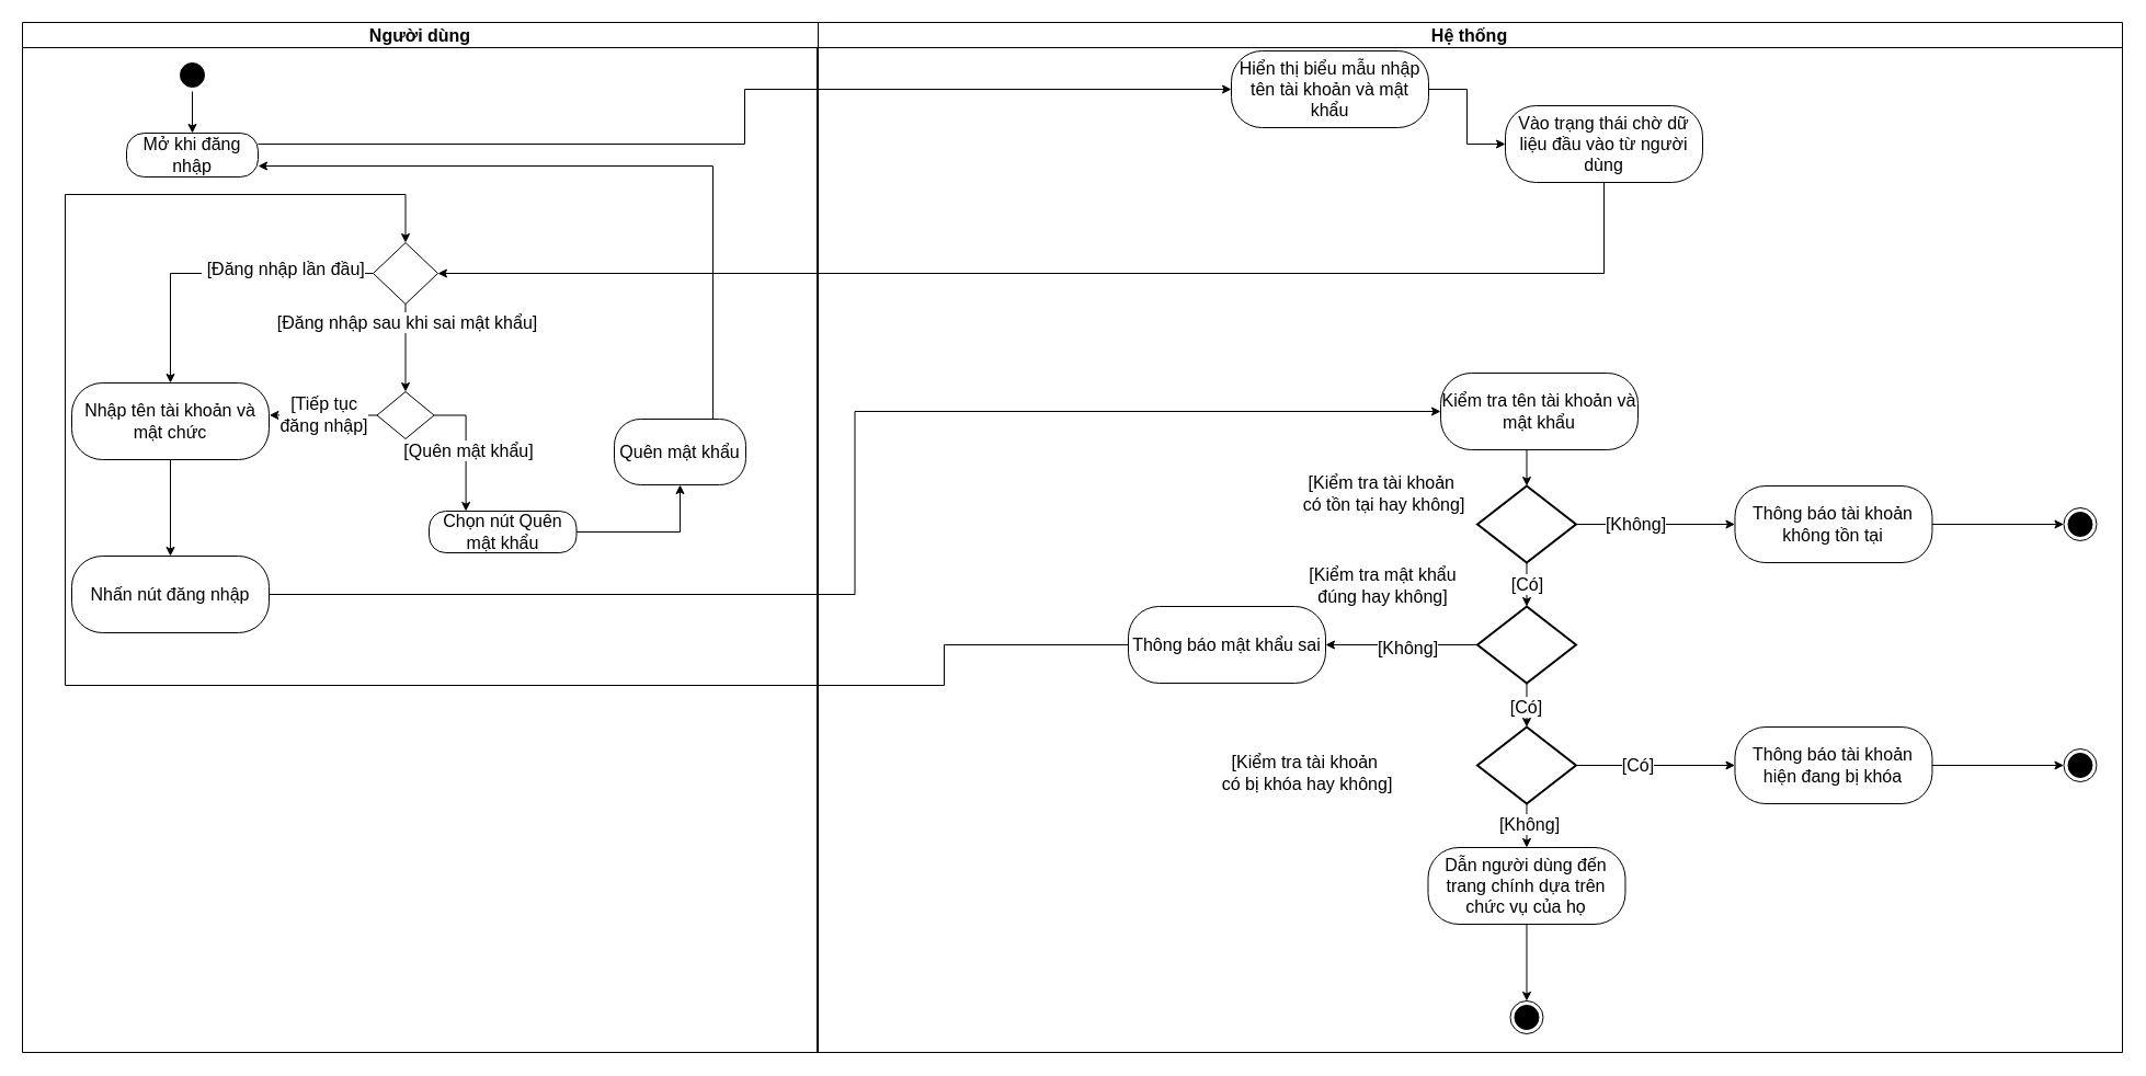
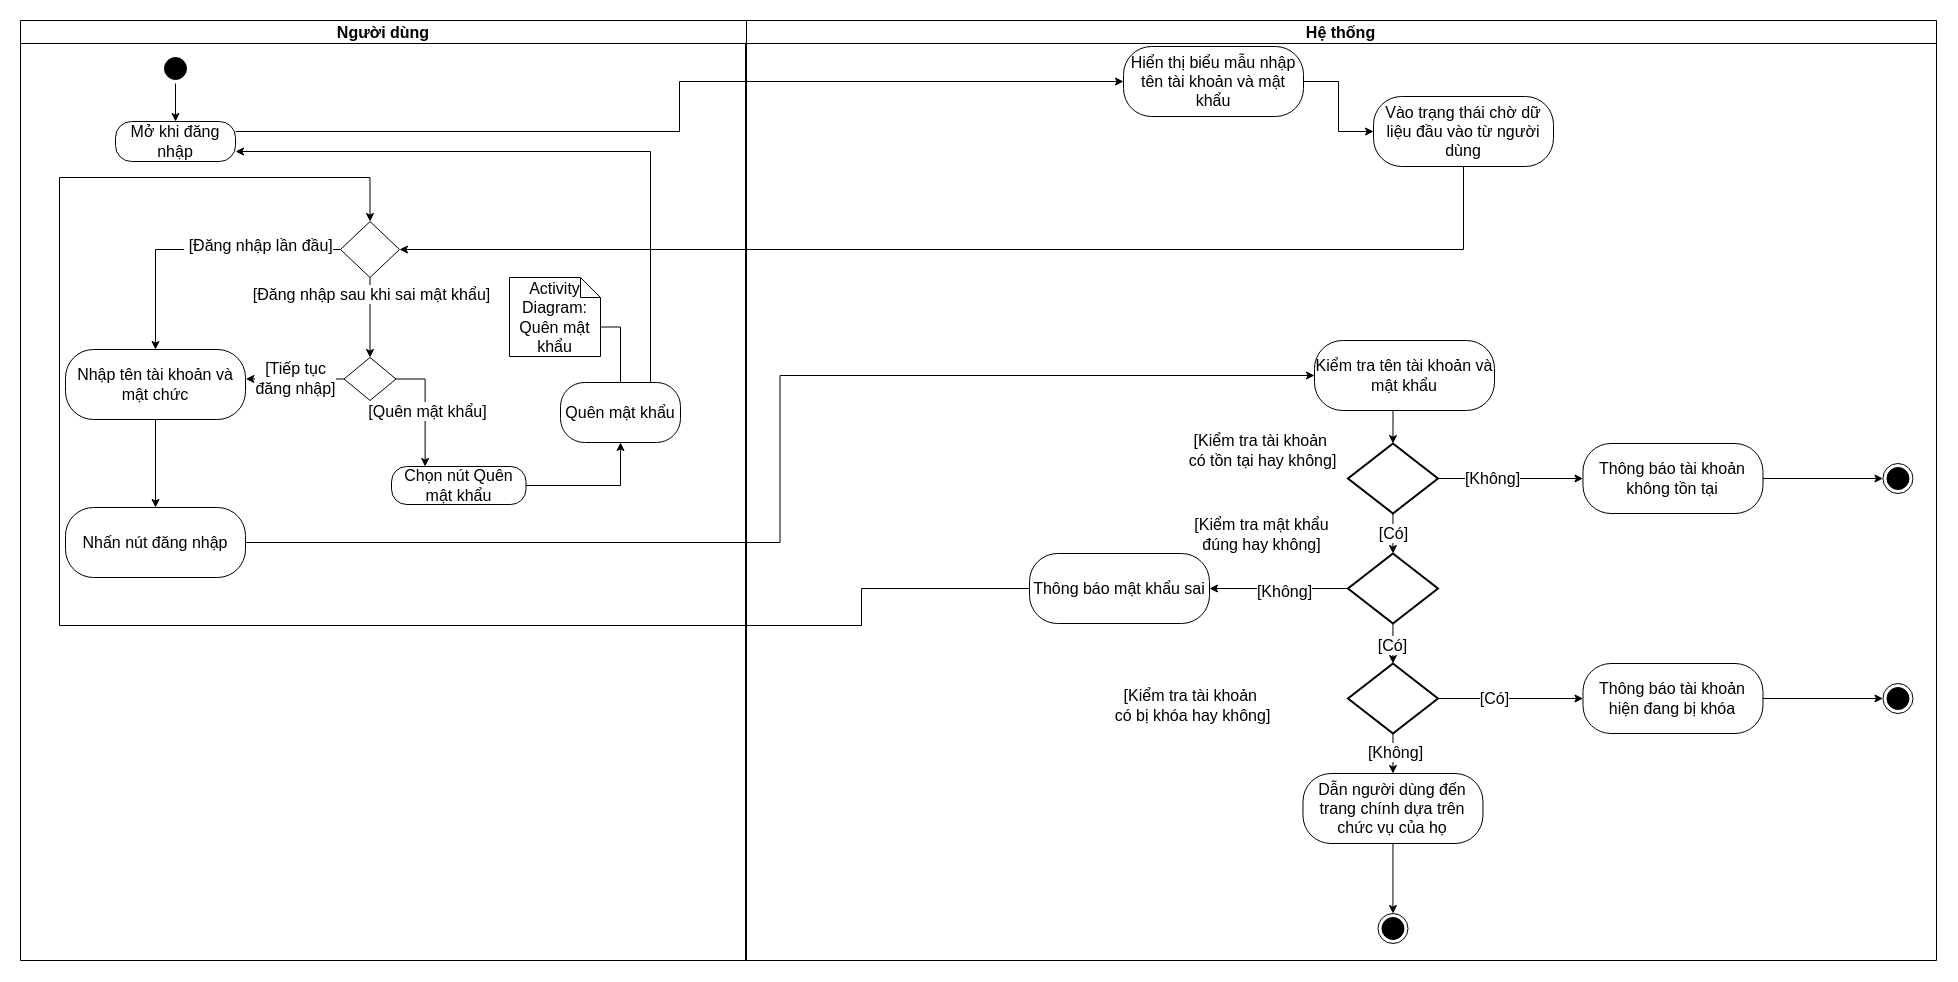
  <mxCell id="0" />
  <mxCell id="1" parent="0" />
  <mxCell id="2" value="Hệ thống" style="swimlane;whiteSpace=wrap;html=1;startSize=23;fontSize=16;" parent="1" vertex="1"><mxGeometry x="745" y="20" width="1191" height="940" as="geometry" /></mxCell>
  <mxCell id="3" value="" style="edgeStyle=orthogonalEdgeStyle;rounded=0;orthogonalLoop=1;jettySize=auto;html=1;fontSize=16;" parent="2" source="4" target="28" edge="1"><mxGeometry relative="1" as="geometry" /></mxCell>
  <mxCell id="4" value="Hiển thị biểu mẫu nhập tên tài khoản và mật khẩu" style="rounded=1;whiteSpace=wrap;html=1;arcSize=40;fontColor=#000000;fillColor=default;strokeColor=light-dark(#000000, #ff9090);align=center;verticalAlign=middle;fontFamily=Helvetica;fontSize=16;fillStyle=solid;gradientColor=none;" parent="2" vertex="1"><mxGeometry x="378" y="26" width="180" height="70" as="geometry" /></mxCell>
  <mxCell id="5" style="edgeStyle=orthogonalEdgeStyle;rounded=0;orthogonalLoop=1;jettySize=auto;html=1;exitX=0.5;exitY=1;exitDx=0;exitDy=0;entryX=0.5;entryY=0;entryDx=0;entryDy=0;entryPerimeter=0;fontSize=16;" parent="2" source="6" target="29" edge="1"><mxGeometry relative="1" as="geometry"><mxPoint x="390" y="420" as="targetPoint" /><Array as="points" /></mxGeometry></mxCell>
  <mxCell id="6" value="Kiểm tra tên tài khoản và mật khẩu" style="rounded=1;whiteSpace=wrap;html=1;arcSize=40;fontColor=#000000;fillColor=default;strokeColor=light-dark(#000000, #ff9090);align=center;verticalAlign=middle;fontFamily=Helvetica;fontSize=16;fillStyle=solid;gradientColor=none;" parent="2" vertex="1"><mxGeometry x="569" y="320" width="180" height="70" as="geometry" /></mxCell>
  <mxCell id="7" style="edgeStyle=orthogonalEdgeStyle;rounded=0;orthogonalLoop=1;jettySize=auto;html=1;exitX=0.5;exitY=1;exitDx=0;exitDy=0;entryX=0.5;entryY=0;entryDx=0;entryDy=0;exitPerimeter=0;entryPerimeter=0;fontSize=16;" parent="2" source="29" target="30" edge="1"><mxGeometry relative="1" as="geometry"><mxPoint x="390" y="490" as="sourcePoint" /><mxPoint x="390" y="530" as="targetPoint" /></mxGeometry></mxCell>
  <mxCell id="8" value="[Có]" style="edgeLabel;html=1;align=center;verticalAlign=middle;resizable=0;points=[];fontSize=16;" parent="7" vertex="1" connectable="0"><mxGeometry x="-0.042" y="-3" relative="1" as="geometry"><mxPoint x="3" as="offset" /></mxGeometry></mxCell>
  <mxCell id="9" value="[Không]" style="edgeStyle=orthogonalEdgeStyle;rounded=0;orthogonalLoop=1;jettySize=auto;html=1;exitX=1;exitY=0.5;exitDx=0;exitDy=0;entryX=0;entryY=0.5;entryDx=0;entryDy=0;exitPerimeter=0;fontSize=16;" parent="2" source="29" target="19" edge="1"><mxGeometry x="-0.238" relative="1" as="geometry"><mxPoint x="150" y="455" as="targetPoint" /><mxPoint as="offset" /><mxPoint x="475" y="455" as="sourcePoint" /></mxGeometry></mxCell>
  <mxCell id="10" style="edgeStyle=orthogonalEdgeStyle;rounded=0;orthogonalLoop=1;jettySize=auto;html=1;exitX=0.5;exitY=1;exitDx=0;exitDy=0;entryX=0.5;entryY=0;entryDx=0;entryDy=0;exitPerimeter=0;fontSize=16;" parent="2" source="31" target="23" edge="1"><mxGeometry relative="1" as="geometry"><mxPoint x="510" y="800" as="targetPoint" /><mxPoint x="390" y="710" as="sourcePoint" /></mxGeometry></mxCell>
  <mxCell id="11" value="[Không]" style="edgeLabel;html=1;align=center;verticalAlign=middle;resizable=0;points=[];fontSize=16;" parent="10" vertex="1" connectable="0"><mxGeometry x="-0.082" y="2" relative="1" as="geometry"><mxPoint as="offset" /></mxGeometry></mxCell>
  <mxCell id="12" style="edgeStyle=orthogonalEdgeStyle;rounded=0;orthogonalLoop=1;jettySize=auto;html=1;exitX=1;exitY=0.5;exitDx=0;exitDy=0;entryX=0;entryY=0.5;entryDx=0;entryDy=0;exitPerimeter=0;fontSize=16;" parent="2" source="31" target="21" edge="1"><mxGeometry relative="1" as="geometry"><mxPoint x="475" y="675" as="sourcePoint" /></mxGeometry></mxCell>
  <mxCell id="13" value="[Có]" style="edgeLabel;html=1;align=center;verticalAlign=middle;resizable=0;points=[];fontSize=16;" parent="12" vertex="1" connectable="0"><mxGeometry x="-0.227" y="1" relative="1" as="geometry"><mxPoint as="offset" /></mxGeometry></mxCell>
  <mxCell id="14" style="edgeStyle=orthogonalEdgeStyle;rounded=0;orthogonalLoop=1;jettySize=auto;html=1;exitX=0.5;exitY=1;exitDx=0;exitDy=0;entryX=0.5;entryY=0;entryDx=0;entryDy=0;exitPerimeter=0;entryPerimeter=0;fontSize=16;" parent="2" source="30" target="31" edge="1"><mxGeometry relative="1" as="geometry"><mxPoint x="390" y="600" as="sourcePoint" /><mxPoint x="390" y="640" as="targetPoint" /></mxGeometry></mxCell>
  <mxCell id="15" value="[Có]" style="edgeLabel;html=1;align=center;verticalAlign=middle;resizable=0;points=[];fontSize=16;" parent="14" vertex="1" connectable="0"><mxGeometry x="0.044" y="-1" relative="1" as="geometry"><mxPoint as="offset" /></mxGeometry></mxCell>
  <mxCell id="16" style="edgeStyle=orthogonalEdgeStyle;rounded=0;orthogonalLoop=1;jettySize=auto;html=1;exitX=0;exitY=0.5;exitDx=0;exitDy=0;entryX=1;entryY=0.5;entryDx=0;entryDy=0;exitPerimeter=0;fontSize=16;" parent="2" source="30" target="26" edge="1"><mxGeometry relative="1" as="geometry"><mxPoint x="305" y="565" as="sourcePoint" /></mxGeometry></mxCell>
  <mxCell id="17" value="[Không]" style="edgeLabel;html=1;align=center;verticalAlign=middle;resizable=0;points=[];fontSize=16;" parent="16" vertex="1" connectable="0"><mxGeometry x="-0.081" y="2" relative="1" as="geometry"><mxPoint as="offset" /></mxGeometry></mxCell>
  <mxCell id="18" style="edgeStyle=orthogonalEdgeStyle;rounded=0;orthogonalLoop=1;jettySize=auto;html=1;fontSize=16;" parent="2" source="19" target="24" edge="1"><mxGeometry relative="1" as="geometry" /></mxCell>
  <mxCell id="19" value="Thông báo tài khoản không tồn tại" style="rounded=1;whiteSpace=wrap;html=1;arcSize=40;fontColor=#000000;fillColor=default;strokeColor=light-dark(#000000, #ff9090);align=center;verticalAlign=middle;fontFamily=Helvetica;fontSize=16;fillStyle=solid;gradientColor=none;" parent="2" vertex="1"><mxGeometry x="837.47" y="423" width="180" height="70" as="geometry" /></mxCell>
  <mxCell id="20" style="edgeStyle=orthogonalEdgeStyle;rounded=0;orthogonalLoop=1;jettySize=auto;html=1;exitX=1;exitY=0.5;exitDx=0;exitDy=0;entryX=0;entryY=0.5;entryDx=0;entryDy=0;fontSize=16;" parent="2" source="21" target="25" edge="1"><mxGeometry relative="1" as="geometry" /></mxCell>
  <mxCell id="21" value="Thông báo tài khoản hiện đang bị khóa" style="rounded=1;whiteSpace=wrap;html=1;arcSize=40;fontColor=#000000;fillColor=default;strokeColor=light-dark(#000000, #ff9090);align=center;verticalAlign=middle;fontFamily=Helvetica;fontSize=16;fillStyle=solid;gradientColor=none;" parent="2" vertex="1"><mxGeometry x="837.47" y="643" width="180" height="70" as="geometry" /></mxCell>
  <mxCell id="22" style="edgeStyle=orthogonalEdgeStyle;rounded=0;orthogonalLoop=1;jettySize=auto;html=1;exitX=0.5;exitY=1;exitDx=0;exitDy=0;entryX=0.5;entryY=0;entryDx=0;entryDy=0;fontSize=16;" parent="2" source="23" target="27" edge="1"><mxGeometry relative="1" as="geometry" /></mxCell>
  <mxCell id="23" value="Dẫn người dùng đến trang chính dựa trên chức vụ của họ" style="rounded=1;whiteSpace=wrap;html=1;arcSize=40;fontColor=#000000;fillColor=default;strokeColor=light-dark(#000000, #ff9090);align=center;verticalAlign=middle;fontFamily=Helvetica;fontSize=16;fillStyle=solid;gradientColor=none;" parent="2" vertex="1"><mxGeometry x="557.47" y="753" width="180" height="70" as="geometry" /></mxCell>
  <mxCell id="24" value="" style="ellipse;html=1;shape=endState;fillColor=#000000;strokeColor=#000000;fontSize=16;" parent="2" vertex="1"><mxGeometry x="1137.47" y="443" width="30" height="30" as="geometry" /></mxCell>
  <mxCell id="25" value="" style="ellipse;html=1;shape=endState;fillColor=#000000;strokeColor=#000000;fontSize=16;" parent="2" vertex="1"><mxGeometry x="1137.47" y="663" width="30" height="30" as="geometry" /></mxCell>
  <mxCell id="26" value="Thông báo mật khẩu sai" style="rounded=1;whiteSpace=wrap;html=1;arcSize=40;fontColor=#000000;fillColor=default;strokeColor=light-dark(#000000, #ff9090);align=center;verticalAlign=middle;fontFamily=Helvetica;fontSize=16;fillStyle=solid;gradientColor=none;" parent="2" vertex="1"><mxGeometry x="284" y="533" width="180" height="70" as="geometry" /></mxCell>
  <mxCell id="27" value="" style="ellipse;html=1;shape=endState;fillColor=#000000;strokeColor=#000000;fontSize=16;" parent="2" vertex="1"><mxGeometry x="632.47" y="893" width="30" height="30" as="geometry" /></mxCell>
  <mxCell id="28" value="Vào trạng thái chờ dữ liệu đầu vào từ người dùng" style="rounded=1;whiteSpace=wrap;html=1;arcSize=40;fontColor=#000000;fillColor=default;strokeColor=light-dark(#000000, #ff9090);align=center;verticalAlign=middle;fontFamily=Helvetica;fontSize=16;fillStyle=solid;gradientColor=none;" parent="2" vertex="1"><mxGeometry x="628" y="76" width="180" height="70" as="geometry" /></mxCell>
  <mxCell id="29" value="" style="strokeWidth=2;html=1;shape=mxgraph.flowchart.decision;whiteSpace=wrap;fontSize=16;" parent="2" vertex="1"><mxGeometry x="602.47" y="423" width="90" height="70" as="geometry" /></mxCell>
  <mxCell id="30" value="" style="strokeWidth=2;html=1;shape=mxgraph.flowchart.decision;whiteSpace=wrap;fontSize=16;" parent="2" vertex="1"><mxGeometry x="602.47" y="533" width="90" height="70" as="geometry" /></mxCell>
  <mxCell id="31" value="" style="strokeWidth=2;html=1;shape=mxgraph.flowchart.decision;whiteSpace=wrap;fontSize=16;" parent="2" vertex="1"><mxGeometry x="602.47" y="643" width="90" height="70" as="geometry" /></mxCell>
  <mxCell id="32" value="[Kiểm tra tài khoản&amp;nbsp;&lt;div&gt;có tồn tại hay không]&lt;/div&gt;" style="text;html=1;align=center;verticalAlign=middle;resizable=0;points=[];autosize=1;strokeColor=none;fillColor=none;fontSize=16;" parent="2" vertex="1"><mxGeometry x="434.47" y="405" width="166" height="50" as="geometry" /></mxCell>
  <mxCell id="33" value="[Kiểm tra mật khẩu&lt;div&gt;đúng hay không]&lt;/div&gt;" style="text;html=1;align=center;verticalAlign=middle;resizable=0;points=[];autosize=1;strokeColor=none;fillColor=none;fontSize=16;" parent="2" vertex="1"><mxGeometry x="440" y="489" width="152" height="50" as="geometry" /></mxCell>
  <mxCell id="34" value="[Kiểm tra tài khoản&amp;nbsp;&lt;div&gt;có bị khóa&amp;nbsp;&lt;span style=&quot;background-color: transparent; color: light-dark(rgb(0, 0, 0), rgb(255, 255, 255));&quot;&gt;hay không]&lt;/span&gt;&lt;/div&gt;" style="text;html=1;align=center;verticalAlign=middle;resizable=0;points=[];autosize=1;strokeColor=none;fillColor=none;fontSize=16;" parent="2" vertex="1"><mxGeometry x="360.47" y="660" width="174" height="50" as="geometry" /></mxCell>
  <mxCell id="35" value="Người dùng" style="swimlane;whiteSpace=wrap;html=1;startSize=23;fontSize=16;" parent="1" vertex="1"><mxGeometry x="20" y="20" width="726" height="940" as="geometry" /></mxCell>
  <mxCell id="36" style="edgeStyle=orthogonalEdgeStyle;shape=connector;rounded=0;orthogonalLoop=1;jettySize=auto;html=1;exitX=0.5;exitY=1;exitDx=0;exitDy=0;entryX=0.5;entryY=0;entryDx=0;entryDy=0;strokeColor=default;align=center;verticalAlign=middle;fontFamily=Helvetica;fontSize=16;fontColor=default;labelBackgroundColor=default;endArrow=classic;" parent="35" source="37" target="38" edge="1"><mxGeometry relative="1" as="geometry" /></mxCell>
  <mxCell id="37" value="" style="ellipse;html=1;shape=startState;fillColor=#000000;strokeColor=light-dark(#000000,#FF9090);fontSize=16;labelBackgroundColor=#000000;" parent="35" vertex="1"><mxGeometry x="140" y="33" width="30" height="30" as="geometry" /></mxCell>
  <mxCell id="38" value="Mở khi đăng nhập" style="rounded=1;whiteSpace=wrap;html=1;arcSize=40;fontSize=16;" parent="35" vertex="1"><mxGeometry x="95" y="101" width="120" height="40" as="geometry" /></mxCell>
  <mxCell id="39" style="edgeStyle=orthogonalEdgeStyle;rounded=0;orthogonalLoop=1;jettySize=auto;html=1;exitX=0.5;exitY=1;exitDx=0;exitDy=0;entryX=0.5;entryY=0;entryDx=0;entryDy=0;fontSize=16;" parent="35" source="40" target="41" edge="1"><mxGeometry relative="1" as="geometry" /></mxCell>
  <mxCell id="40" value="Nhập tên tài khoản và mật chức" style="rounded=1;whiteSpace=wrap;html=1;arcSize=40;fontColor=#000000;fillColor=default;strokeColor=light-dark(#000000, #ff9090);align=center;verticalAlign=middle;fontFamily=Helvetica;fontSize=16;fillStyle=solid;gradientColor=none;" parent="35" vertex="1"><mxGeometry x="45" y="329" width="180" height="70" as="geometry" /></mxCell>
  <mxCell id="41" value="Nhấn nút đăng nhập" style="rounded=1;whiteSpace=wrap;html=1;arcSize=40;fontColor=#000000;fillColor=default;strokeColor=light-dark(#000000, #ff9090);align=center;verticalAlign=middle;fontFamily=Helvetica;fontSize=16;fillStyle=solid;gradientColor=none;" parent="35" vertex="1"><mxGeometry x="45" y="487" width="180" height="70" as="geometry" /></mxCell>
  <mxCell id="42" style="edgeStyle=orthogonalEdgeStyle;rounded=0;orthogonalLoop=1;jettySize=auto;html=1;exitX=0;exitY=0.5;exitDx=0;exitDy=0;entryX=0.5;entryY=0;entryDx=0;entryDy=0;fontSize=16;" parent="35" source="46" target="40" edge="1"><mxGeometry relative="1" as="geometry" /></mxCell>
  <mxCell id="43" value="&amp;nbsp;[Đăng nhập lần đầu]" style="edgeLabel;html=1;align=center;verticalAlign=middle;resizable=0;points=[];fontSize=16;" parent="42" vertex="1" connectable="0"><mxGeometry x="-0.42" y="-5" relative="1" as="geometry"><mxPoint as="offset" /></mxGeometry></mxCell>
  <mxCell id="44" style="edgeStyle=orthogonalEdgeStyle;rounded=0;orthogonalLoop=1;jettySize=auto;html=1;exitX=0.5;exitY=1;exitDx=0;exitDy=0;entryX=0.5;entryY=0;entryDx=0;entryDy=0;fontSize=16;" parent="35" source="46" target="49" edge="1"><mxGeometry relative="1" as="geometry"><mxPoint x="350" y="322" as="targetPoint" /></mxGeometry></mxCell>
  <mxCell id="45" value="[Đăng nhập sau khi sai mật khẩu]" style="edgeLabel;html=1;align=center;verticalAlign=middle;resizable=0;points=[];fontSize=16;" parent="44" vertex="1" connectable="0"><mxGeometry x="-0.608" y="1" relative="1" as="geometry"><mxPoint as="offset" /></mxGeometry></mxCell>
  <mxCell id="46" value="" style="rhombus;whiteSpace=wrap;html=1;fontSize=16;" parent="35" vertex="1"><mxGeometry x="320" y="201" width="59" height="56" as="geometry" /></mxCell>
  <mxCell id="47" style="edgeStyle=orthogonalEdgeStyle;rounded=0;orthogonalLoop=1;jettySize=auto;html=1;exitX=1;exitY=0.5;exitDx=0;exitDy=0;entryX=0.25;entryY=0;entryDx=0;entryDy=0;fontSize=16;" parent="35" source="49" target="53" edge="1"><mxGeometry relative="1" as="geometry" /></mxCell>
  <mxCell id="48" value="[Quên mật khẩu]" style="edgeLabel;html=1;align=center;verticalAlign=middle;resizable=0;points=[];fontSize=16;" parent="47" vertex="1" connectable="0"><mxGeometry x="-0.429" y="-3" relative="1" as="geometry"><mxPoint x="5" y="28" as="offset" /></mxGeometry></mxCell>
  <mxCell id="49" value="" style="rhombus;whiteSpace=wrap;html=1;fontSize=16;" parent="35" vertex="1"><mxGeometry x="323.5" y="337" width="52" height="43" as="geometry" /></mxCell>
  <mxCell id="50" style="edgeStyle=orthogonalEdgeStyle;rounded=0;orthogonalLoop=1;jettySize=auto;html=1;exitX=0;exitY=0.5;exitDx=0;exitDy=0;entryX=1.002;entryY=0.42;entryDx=0;entryDy=0;entryPerimeter=0;fontSize=16;" parent="35" source="49" target="40" edge="1"><mxGeometry relative="1" as="geometry" /></mxCell>
  <mxCell id="51" value="[Tiếp tục&lt;div&gt;đăng nhập]&lt;/div&gt;" style="edgeLabel;html=1;align=center;verticalAlign=middle;resizable=0;points=[];fontSize=16;" parent="50" vertex="1" connectable="0"><mxGeometry x="0.005" y="-1" relative="1" as="geometry"><mxPoint as="offset" /></mxGeometry></mxCell>
  <mxCell id="52" value="" style="edgeStyle=orthogonalEdgeStyle;rounded=0;orthogonalLoop=1;jettySize=auto;html=1;fontSize=16;" parent="35" source="53" target="55" edge="1"><mxGeometry relative="1" as="geometry" /></mxCell>
  <mxCell id="53" value="Chọn nút Quên mật khẩu" style="rounded=1;whiteSpace=wrap;html=1;arcSize=40;fontColor=#000000;fillColor=default;strokeColor=light-dark(#000000, #ff9090);align=center;verticalAlign=middle;fontFamily=Helvetica;fontSize=16;fillStyle=solid;gradientColor=none;" parent="35" vertex="1"><mxGeometry x="371" y="446" width="134.5" height="38" as="geometry" /></mxCell>
  <mxCell id="54" style="edgeStyle=orthogonalEdgeStyle;rounded=0;orthogonalLoop=1;jettySize=auto;html=1;exitX=0.75;exitY=0;exitDx=0;exitDy=0;" edge="1" parent="35" source="55" target="38"><mxGeometry relative="1" as="geometry"><mxPoint x="83" y="135" as="targetPoint" /><Array as="points"><mxPoint x="630" y="131" /></Array></mxGeometry></mxCell>
  <mxCell id="55" value="Quên mật khẩu" style="whiteSpace=wrap;html=1;fontSize=16;strokeColor=light-dark(#000000, #ff9090);fontColor=#000000;rounded=1;arcSize=40;fillStyle=solid;gradientColor=none;" parent="35" vertex="1"><mxGeometry x="540" y="362" width="120" height="60" as="geometry" /></mxCell>
+ <mxCell id="56" style="edgeStyle=orthogonalEdgeStyle;rounded=0;orthogonalLoop=1;jettySize=auto;html=1;exitX=0;exitY=0;exitDx=91;exitDy=49.5;exitPerimeter=0;endArrow=none;startFill=0;" edge="1" parent="35" source="57" target="55"><mxGeometry relative="1" as="geometry" /></mxCell>
+ <mxCell id="57" value="Activity Diagram: Quên mật khẩu" style="shape=note;size=20;whiteSpace=wrap;html=1;fontSize=16;" parent="35" vertex="1"><mxGeometry x="489" y="257" width="91" height="79" as="geometry" /></mxCell>
  <mxCell id="58" style="edgeStyle=orthogonalEdgeStyle;rounded=0;orthogonalLoop=1;jettySize=auto;html=1;exitX=0;exitY=0.5;exitDx=0;exitDy=0;entryX=0.5;entryY=0;entryDx=0;entryDy=0;fontSize=16;" parent="1" source="26" target="46" edge="1"><mxGeometry relative="1" as="geometry"><Array as="points"><mxPoint x="861" y="588" /><mxPoint x="861" y="625" /><mxPoint x="59" y="625" /><mxPoint x="59" y="177" /><mxPoint x="369" y="177" /></Array></mxGeometry></mxCell>
  <mxCell id="59" style="edgeStyle=orthogonalEdgeStyle;rounded=0;orthogonalLoop=1;jettySize=auto;html=1;exitX=1;exitY=0.5;exitDx=0;exitDy=0;entryX=0;entryY=0.5;entryDx=0;entryDy=0;fontSize=16;" parent="1" source="41" target="6" edge="1"><mxGeometry relative="1" as="geometry" /></mxCell>
  <mxCell id="60" style="edgeStyle=orthogonalEdgeStyle;rounded=0;orthogonalLoop=1;jettySize=auto;html=1;exitX=0.5;exitY=1;exitDx=0;exitDy=0;entryX=1;entryY=0.5;entryDx=0;entryDy=0;fontSize=16;" parent="1" source="28" target="46" edge="1"><mxGeometry relative="1" as="geometry" /></mxCell>
  <mxCell id="61" style="edgeStyle=orthogonalEdgeStyle;rounded=0;orthogonalLoop=1;jettySize=auto;html=1;exitX=1;exitY=0.25;exitDx=0;exitDy=0;entryX=0;entryY=0.5;entryDx=0;entryDy=0;" edge="1" parent="1" source="38" target="4"><mxGeometry relative="1" as="geometry" /></mxCell>
